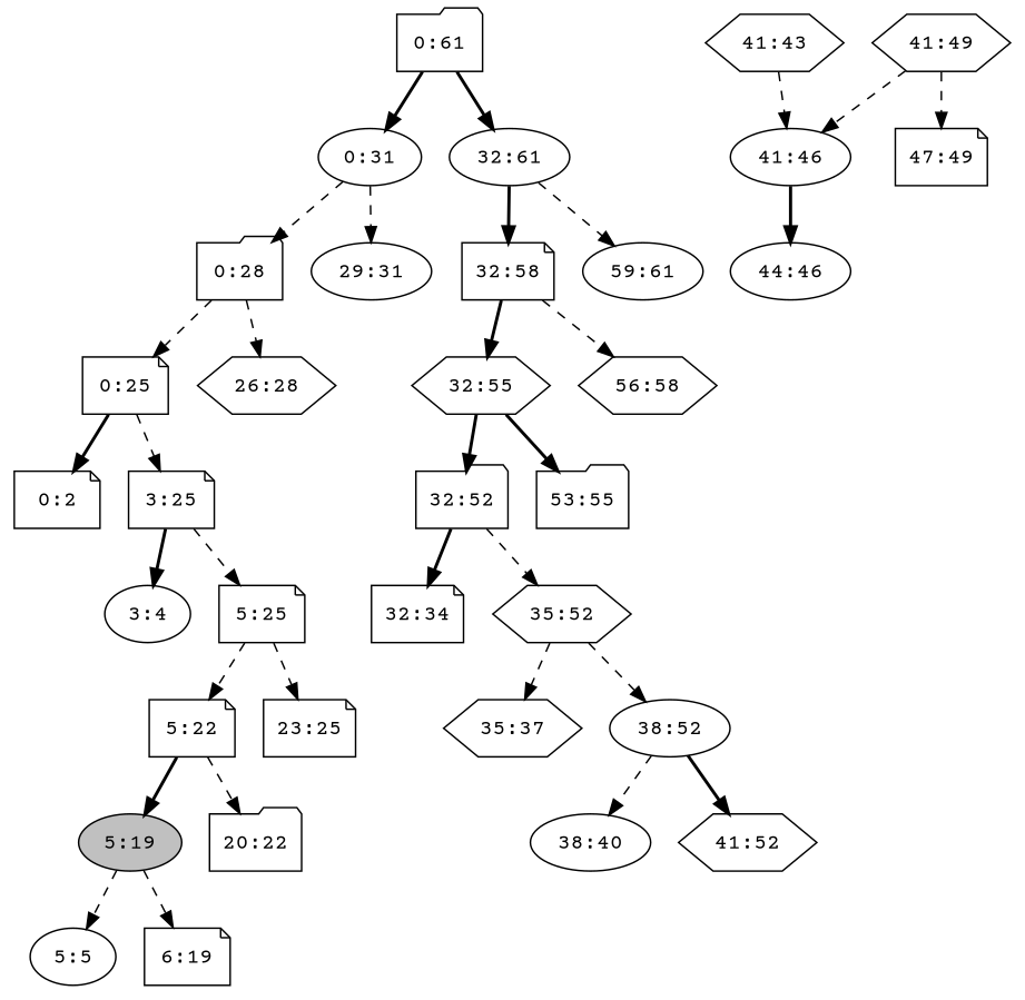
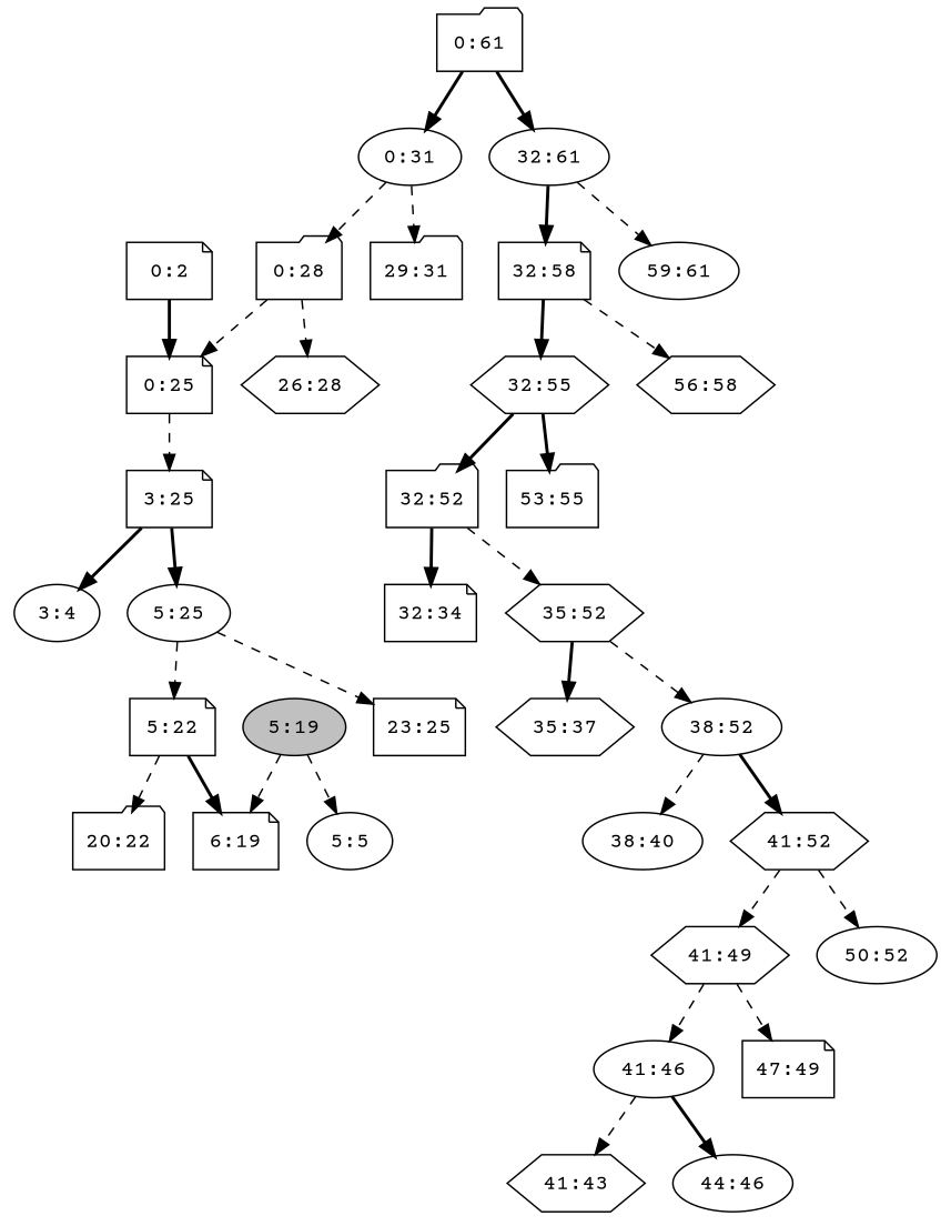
  digraph {
    fontname="Courier Prime"
    node [fontname="Courier Prime" shape=ellipse]
    edge [fontname="Courier Prime" style=dashed]
    n1 [label="0:61" shape=folder]
    n2 [label="0:31"]
    n3 [label="32:61"]
    n4 [label="0:28" shape=folder]
-   n5 [label="29:31"]
+   n5 [label="29:31" shape=folder]
    n6 [label="32:58" shape=note]
    n7 [label="59:61"]
    n8 [label="0:25" shape=note]
    n9 [label="26:28" shape=hexagon]
    n10 [label="0:2" shape=note]
    n11 [label="3:25" shape=note]
    n12 [label="3:4"]
-   n13 [label="5:25" shape=note]
+   n13 [label="5:25"]
    n14 [label="5:22" shape=note]
    n15 [label="23:25" shape=note]
    n16 [fillcolor=grey label="5:19" style=filled]
    n17 [label="20:22" shape=folder]
    n18 [label="5:5"]
    n19 [label="6:19" shape=note]
    n20 [label="32:55" shape=hexagon]
    n21 [label="56:58" shape=hexagon]
    n22 [label="32:52" shape=folder]
    n23 [label="53:55" shape=folder]
    n24 [label="32:34" shape=note]
    n25 [label="35:52" shape=hexagon]
    n26 [label="35:37" shape=hexagon]
    n27 [label="38:52"]
    n28 [label="38:40"]
    n29 [label="41:52" shape=hexagon]
    n30 [label="41:49" shape=hexagon]
+   n31 [label="50:52"]
    n32 [label="41:46"]
    n33 [label="47:49" shape=note]
    n34 [label="41:43" shape=hexagon]
    n35 [label="44:46"]
    n1 -> n2 [style=bold]
    n1 -> n3 [style=bold]
    n2 -> n4
    n2 -> n5
    n3 -> n6 [style=bold]
    n3 -> n7
    n4 -> n8
    n4 -> n9
    n6 -> n20 [style=bold]
    n6 -> n21
-   n8 -> n10 [style=bold]
+   n10 -> n8 [style=bold]
    n8 -> n11
    n11 -> n12 [style=bold]
-   n11 -> n13
+   n11 -> n13 [style=bold]
    n13 -> n14
    n13 -> n15
-   n14 -> n16 [style=bold]
+   n14 -> n19 [style=bold]
    n14 -> n17
    n16 -> n18
    n16 -> n19
    n20 -> n22 [style=bold]
    n20 -> n23 [style=bold]
    n22 -> n24 [style=bold]
    n22 -> n25
-   n25 -> n26
+   n25 -> n26 [style=bold]
    n25 -> n27
    n27 -> n28
    n27 -> n29 [style=bold]
+   n29 -> n30
+   n29 -> n31
    n30 -> n32
    n30 -> n33
-   n34 -> n32
+   n32 -> n34
    n32 -> n35 [style=bold]
  }
